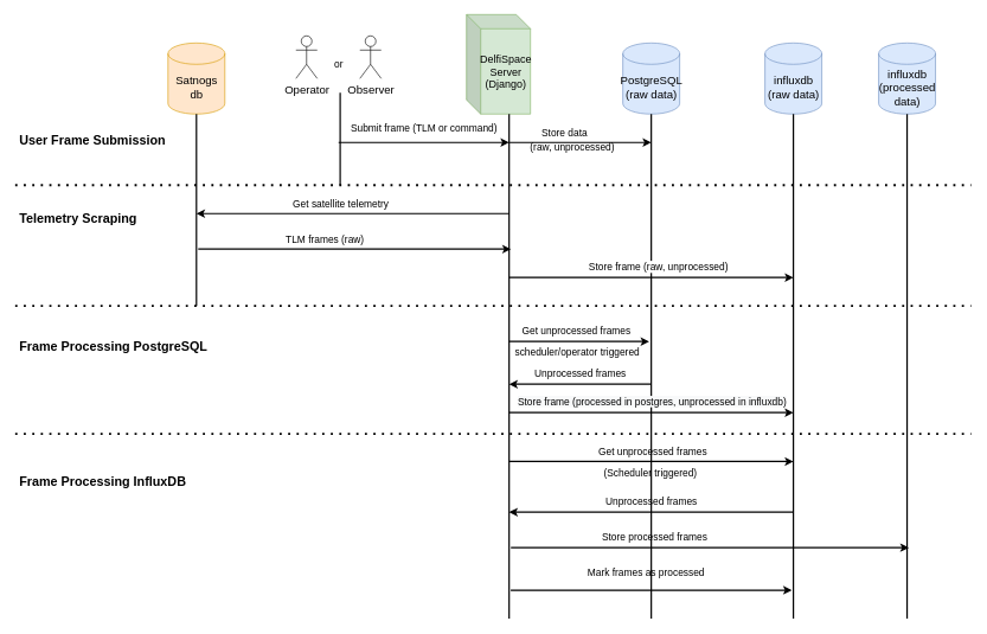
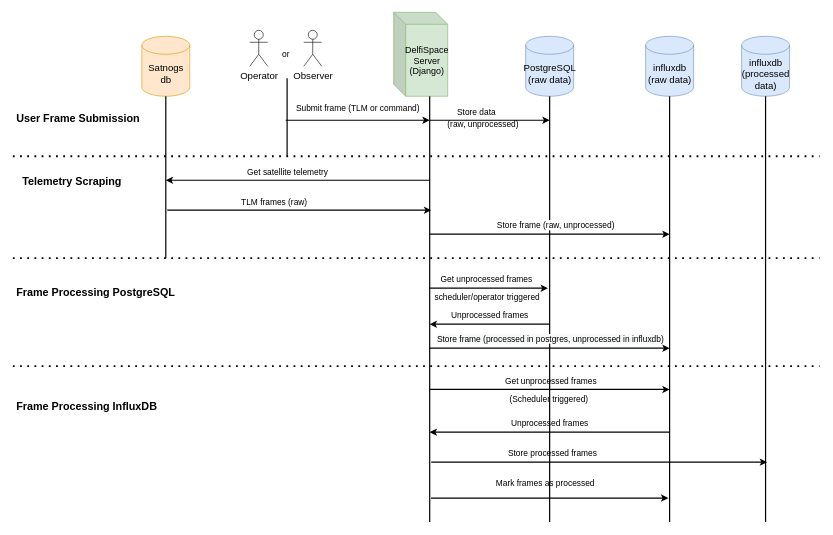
  <mxCell id="0" />
  <mxCell id="1" parent="0" />
  <mxCell id="2" value="&lt;font style=&quot;font-size: 16px;&quot;&gt;PostgreSQL&lt;br&gt;(raw data)&lt;/font&gt;" style="shape=cylinder3;whiteSpace=wrap;html=1;boundedLbl=1;backgroundOutline=1;size=15;fillColor=#dae8fc;strokeColor=#6c8ebf;" parent="1" vertex="1"><mxGeometry x="875.5" y="60" width="80" height="100" as="geometry" /></mxCell>
  <mxCell id="3" value="&lt;font style=&quot;font-size: 16px;&quot;&gt;Operator&lt;/font&gt;" style="shape=umlActor;verticalLabelPosition=bottom;verticalAlign=top;html=1;outlineConnect=0;" parent="1" vertex="1"><mxGeometry x="415.5" y="50" width="30" height="60" as="geometry" /></mxCell>
  <mxCell id="4" value="&lt;font style=&quot;font-size: 16px;&quot;&gt;Observer&lt;/font&gt;" style="shape=umlActor;verticalLabelPosition=bottom;verticalAlign=top;html=1;outlineConnect=0;" parent="1" vertex="1"><mxGeometry x="505.5" y="50" width="30" height="60" as="geometry" /></mxCell>
  <mxCell id="5" value="&lt;font style=&quot;font-size: 16px;&quot;&gt;Satnogs db&lt;/font&gt;" style="shape=cylinder3;whiteSpace=wrap;html=1;boundedLbl=1;backgroundOutline=1;size=15;fillColor=#ffe6cc;strokeColor=#d79b00;" parent="1" vertex="1"><mxGeometry x="235.5" y="60" width="80" height="100" as="geometry" /></mxCell>
  <mxCell id="6" value="&lt;font style=&quot;font-size: 15px;&quot;&gt;DelfiSpace Server (Django)&lt;/font&gt;" style="shape=cube;whiteSpace=wrap;html=1;boundedLbl=1;backgroundOutline=1;darkOpacity=0.05;darkOpacity2=0.1;fillColor=#d5e8d4;strokeColor=#82b366;" parent="1" vertex="1"><mxGeometry x="655.5" y="20" width="90" height="140" as="geometry" /></mxCell>
  <mxCell id="7" value="&lt;font style=&quot;font-size: 16px;&quot;&gt;influxdb&lt;br&gt;(processed data)&lt;/font&gt;" style="shape=cylinder3;whiteSpace=wrap;html=1;boundedLbl=1;backgroundOutline=1;size=15;fillColor=#dae8fc;strokeColor=#6c8ebf;" parent="1" vertex="1"><mxGeometry x="1235.5" y="60" width="80" height="100" as="geometry" /></mxCell>
  <mxCell id="8" value="" style="endArrow=none;html=1;rounded=0;strokeWidth=2;" parent="1" edge="1"><mxGeometry width="50" height="50" relative="1" as="geometry"><mxPoint x="915.5" y="870" as="sourcePoint" /><mxPoint x="915.5" y="160" as="targetPoint" /></mxGeometry></mxCell>
  <mxCell id="9" value="&lt;font style=&quot;font-size: 14px;&quot;&gt;or&lt;/font&gt;" style="text;html=1;strokeColor=none;fillColor=none;align=center;verticalAlign=middle;whiteSpace=wrap;rounded=0;" parent="1" vertex="1"><mxGeometry x="445.5" y="75" width="60" height="30" as="geometry" /></mxCell>
  <mxCell id="10" value="" style="endArrow=none;html=1;rounded=0;strokeWidth=2;" parent="1" edge="1"><mxGeometry width="50" height="50" relative="1" as="geometry"><mxPoint x="715.5" y="870" as="sourcePoint" /><mxPoint x="715.5" y="160" as="targetPoint" /><Array as="points"><mxPoint x="715.5" y="320" /></Array></mxGeometry></mxCell>
  <mxCell id="11" value="" style="endArrow=classic;html=1;rounded=0;strokeWidth=2;" parent="1" edge="1"><mxGeometry width="50" height="50" relative="1" as="geometry"><mxPoint x="475.5" y="200" as="sourcePoint" /><mxPoint x="715.5" y="200" as="targetPoint" /></mxGeometry></mxCell>
  <mxCell id="12" value="Submit frame (TLM or command)" style="text;html=1;strokeColor=none;fillColor=none;align=center;verticalAlign=middle;whiteSpace=wrap;rounded=0;strokeWidth=1;fontSize=14;" parent="1" vertex="1"><mxGeometry x="485.5" y="170" width="220" height="20" as="geometry" /></mxCell>
  <mxCell id="13" value="" style="endArrow=none;html=1;rounded=0;strokeWidth=2;" parent="1" edge="1"><mxGeometry width="50" height="50" relative="1" as="geometry"><mxPoint x="477.76" y="260" as="sourcePoint" /><mxPoint x="477.76" y="130" as="targetPoint" /></mxGeometry></mxCell>
  <mxCell id="14" value="" style="endArrow=classic;html=1;rounded=0;strokeWidth=2;" parent="1" edge="1"><mxGeometry width="50" height="50" relative="1" as="geometry"><mxPoint x="715.5" y="200" as="sourcePoint" /><mxPoint x="915.5" y="200" as="targetPoint" /></mxGeometry></mxCell>
  <mxCell id="15" value="Store data" style="text;strokeColor=none;fillColor=none;align=left;verticalAlign=middle;spacingLeft=4;spacingRight=4;overflow=hidden;points=[[0,0.5],[1,0.5]];portConstraint=eastwest;rotatable=0;strokeWidth=1;fontSize=14;" parent="1" vertex="1"><mxGeometry x="755.5" y="170" width="100" height="30" as="geometry" /></mxCell>
  <mxCell id="16" value="" style="endArrow=classic;html=1;rounded=0;entryX=0.973;entryY=-0.001;entryDx=0;entryDy=0;entryPerimeter=0;strokeWidth=2;" parent="1" target="21" edge="1"><mxGeometry width="50" height="50" relative="1" as="geometry"><mxPoint x="715.5" y="480" as="sourcePoint" /><mxPoint x="923" y="480" as="targetPoint" /></mxGeometry></mxCell>
  <mxCell id="17" value="Get unprocessed frames" style="text;strokeColor=none;fillColor=none;align=left;verticalAlign=middle;spacingLeft=4;spacingRight=4;overflow=hidden;points=[[0,0.5],[1,0.5]];portConstraint=eastwest;rotatable=0;strokeWidth=1;fontSize=14;" parent="1" vertex="1"><mxGeometry x="728" y="450" width="190" height="30" as="geometry" /></mxCell>
  <mxCell id="18" value="" style="endArrow=classic;html=1;rounded=0;strokeWidth=2;" parent="1" edge="1"><mxGeometry width="50" height="50" relative="1" as="geometry"><mxPoint x="915.5" y="540" as="sourcePoint" /><mxPoint x="715.5" y="540" as="targetPoint" /></mxGeometry></mxCell>
  <mxCell id="19" value="Unprocessed frames" style="text;strokeColor=none;fillColor=none;align=left;verticalAlign=middle;spacingLeft=4;spacingRight=4;overflow=hidden;points=[[0,0.5],[1,0.5]];portConstraint=eastwest;rotatable=0;strokeWidth=1;fontSize=14;" parent="1" vertex="1"><mxGeometry x="745.5" y="510" width="140" height="30" as="geometry" /></mxCell>
  <mxCell id="20" value="&lt;font style=&quot;font-size: 16px;&quot;&gt;influxdb&lt;br&gt;(raw data)&lt;/font&gt;" style="shape=cylinder3;whiteSpace=wrap;html=1;boundedLbl=1;backgroundOutline=1;size=15;fillColor=#dae8fc;strokeColor=#6c8ebf;" parent="1" vertex="1"><mxGeometry x="1075.5" y="60" width="80" height="100" as="geometry" /></mxCell>
  <mxCell id="21" value="scheduler/operator triggered" style="text;strokeColor=none;fillColor=none;align=left;verticalAlign=middle;spacingLeft=4;spacingRight=4;overflow=hidden;points=[[0,0.5],[1,0.5]];portConstraint=eastwest;rotatable=0;strokeWidth=1;fontSize=14;" parent="1" vertex="1"><mxGeometry x="718" y="480" width="200" height="30" as="geometry" /></mxCell>
  <mxCell id="22" value="" style="endArrow=classic;html=1;rounded=0;strokeWidth=2;" parent="1" edge="1"><mxGeometry width="50" height="50" relative="1" as="geometry"><mxPoint x="715.5" y="580" as="sourcePoint" /><mxPoint x="1115.5" y="580" as="targetPoint" /></mxGeometry></mxCell>
  <mxCell id="23" value="&lt;span style=&quot;color: rgb(0, 0, 0); font-family: Helvetica; font-size: 14px; font-style: normal; font-variant-ligatures: normal; font-variant-caps: normal; font-weight: 400; letter-spacing: normal; orphans: 2; text-align: left; text-indent: 0px; text-transform: none; widows: 2; word-spacing: 0px; -webkit-text-stroke-width: 0px; background-color: rgb(248, 249, 250); text-decoration-thickness: initial; text-decoration-style: initial; text-decoration-color: initial; float: none; display: inline !important;&quot;&gt;Store frame (processed in postgres, unprocessed in influxdb)&lt;/span&gt;" style="text;whiteSpace=wrap;html=1;strokeWidth=1;fontSize=14;" parent="1" vertex="1"><mxGeometry x="725.5" y="550" width="395" height="40" as="geometry" /></mxCell>
  <mxCell id="24" value="" style="endArrow=classic;html=1;rounded=0;strokeWidth=2;" parent="1" edge="1"><mxGeometry width="50" height="50" relative="1" as="geometry"><mxPoint x="1115.5" y="720" as="sourcePoint" /><mxPoint x="715.5" y="720" as="targetPoint" /></mxGeometry></mxCell>
  <mxCell id="25" value="" style="endArrow=classic;html=1;rounded=0;strokeWidth=2;" parent="1" edge="1"><mxGeometry width="50" height="50" relative="1" as="geometry"><mxPoint x="715.5" y="648.82" as="sourcePoint" /><mxPoint x="1115.5" y="648.82" as="targetPoint" /></mxGeometry></mxCell>
  <mxCell id="26" value="Get unprocessed frames" style="text;strokeColor=none;fillColor=none;align=left;verticalAlign=middle;spacingLeft=4;spacingRight=4;overflow=hidden;points=[[0,0.5],[1,0.5]];portConstraint=eastwest;rotatable=0;strokeWidth=1;fontSize=14;" parent="1" vertex="1"><mxGeometry x="835.5" y="618.82" width="190" height="30" as="geometry" /></mxCell>
  <mxCell id="27" value="Unprocessed frames" style="text;strokeColor=none;fillColor=none;align=left;verticalAlign=middle;spacingLeft=4;spacingRight=4;overflow=hidden;points=[[0,0.5],[1,0.5]];portConstraint=eastwest;rotatable=0;strokeWidth=1;fontSize=14;" parent="1" vertex="1"><mxGeometry x="845.5" y="690" width="190" height="30" as="geometry" /></mxCell>
  <mxCell id="28" value="" style="endArrow=classic;html=1;rounded=0;strokeWidth=2;" parent="1" edge="1"><mxGeometry width="50" height="50" relative="1" as="geometry"><mxPoint x="718" y="770" as="sourcePoint" /><mxPoint x="1278" y="770" as="targetPoint" /></mxGeometry></mxCell>
  <mxCell id="29" value="Store processed frames" style="text;strokeColor=none;fillColor=none;align=left;verticalAlign=middle;spacingLeft=4;spacingRight=4;overflow=hidden;points=[[0,0.5],[1,0.5]];portConstraint=eastwest;rotatable=0;strokeWidth=1;fontSize=14;" parent="1" vertex="1"><mxGeometry x="840.5" y="740" width="200" height="30" as="geometry" /></mxCell>
  <mxCell id="30" value="" style="endArrow=none;html=1;rounded=0;entryX=0.5;entryY=1;entryDx=0;entryDy=0;entryPerimeter=0;strokeWidth=2;" parent="1" target="7" edge="1"><mxGeometry width="50" height="50" relative="1" as="geometry"><mxPoint x="1275.5" y="870" as="sourcePoint" /><mxPoint x="1295.5" y="410" as="targetPoint" /></mxGeometry></mxCell>
  <mxCell id="31" value="" style="endArrow=none;dashed=1;html=1;dashPattern=1 3;strokeWidth=3;rounded=0;" parent="1" edge="1"><mxGeometry width="50" height="50" relative="1" as="geometry"><mxPoint x="20.5" y="430" as="sourcePoint" /><mxPoint x="1365.5" y="430" as="targetPoint" /></mxGeometry></mxCell>
  <mxCell id="32" value="" style="endArrow=none;dashed=1;html=1;dashPattern=1 3;strokeWidth=3;rounded=0;" parent="1" edge="1"><mxGeometry width="50" height="50" relative="1" as="geometry"><mxPoint x="20.5" y="610" as="sourcePoint" /><mxPoint x="1365.5" y="610" as="targetPoint" /></mxGeometry></mxCell>
  <mxCell id="33" value="User Frame Submission" style="text;strokeColor=none;fillColor=none;align=left;verticalAlign=middle;spacingLeft=4;spacingRight=4;overflow=hidden;points=[[0,0.5],[1,0.5]];portConstraint=eastwest;rotatable=0;strokeWidth=1;fontSize=18;fontStyle=1" parent="1" vertex="1"><mxGeometry x="20.5" y="180" width="215" height="30" as="geometry" /></mxCell>
  <mxCell id="34" value="Frame Processing PostgreSQL" style="text;strokeColor=none;fillColor=none;align=left;verticalAlign=middle;spacingLeft=4;spacingRight=4;overflow=hidden;points=[[0,0.5],[1,0.5]];portConstraint=eastwest;rotatable=0;strokeWidth=1;fontSize=18;fontStyle=1" parent="1" vertex="1"><mxGeometry x="20.5" y="470" width="287.5" height="30" as="geometry" /></mxCell>
  <mxCell id="35" value="Frame Processing InfluxDB" style="text;strokeColor=none;fillColor=none;align=left;verticalAlign=middle;spacingLeft=4;spacingRight=4;overflow=hidden;points=[[0,0.5],[1,0.5]];portConstraint=eastwest;rotatable=0;strokeWidth=1;fontSize=18;fontStyle=1" parent="1" vertex="1"><mxGeometry x="20.5" y="660" width="375" height="30" as="geometry" /></mxCell>
  <mxCell id="36" value="(Scheduler triggered)" style="text;strokeColor=none;fillColor=none;align=left;verticalAlign=middle;spacingLeft=4;spacingRight=4;overflow=hidden;points=[[0,0.5],[1,0.5]];portConstraint=eastwest;rotatable=0;strokeWidth=1;fontSize=14;" parent="1" vertex="1"><mxGeometry x="843" y="648.82" width="200" height="30" as="geometry" /></mxCell>
  <mxCell id="37" value="" style="endArrow=none;html=1;rounded=0;entryX=0.5;entryY=1;entryDx=0;entryDy=0;entryPerimeter=0;strokeWidth=2;" parent="1" target="5" edge="1"><mxGeometry width="50" height="50" relative="1" as="geometry"><mxPoint x="275.5" y="430" as="sourcePoint" /><mxPoint x="305.5" y="200" as="targetPoint" /></mxGeometry></mxCell>
  <mxCell id="38" value="" style="endArrow=classic;html=1;rounded=0;strokeWidth=2;" parent="1" edge="1"><mxGeometry width="50" height="50" relative="1" as="geometry"><mxPoint x="715.5" y="300" as="sourcePoint" /><mxPoint x="275.5" y="300" as="targetPoint" /></mxGeometry></mxCell>
  <mxCell id="39" value="" style="endArrow=none;dashed=1;html=1;dashPattern=1 3;strokeWidth=3;rounded=0;" parent="1" edge="1"><mxGeometry width="50" height="50" relative="1" as="geometry"><mxPoint x="20.5" y="260" as="sourcePoint" /><mxPoint x="1365.5" y="260" as="targetPoint" /></mxGeometry></mxCell>
  <mxCell id="40" value="Get satellite telemetry" style="text;strokeColor=none;fillColor=none;align=left;verticalAlign=middle;spacingLeft=4;spacingRight=4;overflow=hidden;points=[[0,0.5],[1,0.5]];portConstraint=eastwest;rotatable=0;strokeWidth=1;fontSize=14;" parent="1" vertex="1"><mxGeometry x="405.5" y="270" width="170" height="30" as="geometry" /></mxCell>
  <mxCell id="41" value="" style="endArrow=classic;html=1;rounded=0;strokeWidth=2;" parent="1" edge="1"><mxGeometry width="50" height="50" relative="1" as="geometry"><mxPoint x="278" y="350" as="sourcePoint" /><mxPoint x="718" y="350" as="targetPoint" /></mxGeometry></mxCell>
  <mxCell id="42" value="TLM frames (raw)" style="text;strokeColor=none;fillColor=none;align=left;verticalAlign=middle;spacingLeft=4;spacingRight=4;overflow=hidden;points=[[0,0.5],[1,0.5]];portConstraint=eastwest;rotatable=0;strokeWidth=1;fontSize=14;" parent="1" vertex="1"><mxGeometry x="395.5" y="320" width="165" height="30" as="geometry" /></mxCell>
  <mxCell id="43" value="" style="endArrow=classic;html=1;rounded=0;strokeWidth=2;" parent="1" edge="1"><mxGeometry width="50" height="50" relative="1" as="geometry"><mxPoint x="715.5" y="390" as="sourcePoint" /><mxPoint x="1115.5" y="390" as="targetPoint" /></mxGeometry></mxCell>
  <mxCell id="44" value="&lt;span style=&quot;color: rgb(0, 0, 0); font-family: Helvetica; font-size: 14px; font-style: normal; font-variant-ligatures: normal; font-variant-caps: normal; font-weight: 400; letter-spacing: normal; orphans: 2; text-align: left; text-indent: 0px; text-transform: none; widows: 2; word-spacing: 0px; -webkit-text-stroke-width: 0px; text-decoration-thickness: initial; text-decoration-style: initial; text-decoration-color: initial; float: none; display: inline !important;&quot;&gt;Store frame (raw, unprocessed)&lt;/span&gt;" style="text;whiteSpace=wrap;html=1;strokeWidth=1;fontSize=14;labelBackgroundColor=default;" parent="1" vertex="1"><mxGeometry x="825.5" y="360" width="370" height="40" as="geometry" /></mxCell>
- <mxCell id="45" value="Telemetry Scraping" style="text;strokeColor=none;fillColor=none;align=left;verticalAlign=middle;spacingLeft=4;spacingRight=4;overflow=hidden;points=[[0,0.5],[1,0.5]];portConstraint=eastwest;rotatable=0;strokeWidth=1;fontSize=18;fontStyle=1" parent="1" vertex="1"><mxGeometry x="20.5" y="290" width="205" height="30" as="geometry" /></mxCell>
+ <mxCell id="45" value="Telemetry Scraping" style="text;strokeColor=none;fillColor=none;align=left;verticalAlign=middle;spacingLeft=4;spacingRight=4;overflow=hidden;points=[[0,0.5],[1,0.5]];portConstraint=eastwest;rotatable=0;strokeWidth=1;fontSize=18;fontStyle=1" parent="1" vertex="1"><mxGeometry x="30.5" y="285" width="205" height="30" as="geometry" /></mxCell>
  <mxCell id="46" value=" (raw, unprocessed)" style="text;strokeColor=none;fillColor=none;align=left;verticalAlign=middle;spacingLeft=4;spacingRight=4;overflow=hidden;points=[[0,0.5],[1,0.5]];portConstraint=eastwest;rotatable=0;fontSize=14;" parent="1" vertex="1"><mxGeometry x="735.5" y="190" width="140" height="30" as="geometry" /></mxCell>
  <mxCell id="47" value="" style="endArrow=none;html=1;rounded=0;entryX=0.5;entryY=1;entryDx=0;entryDy=0;entryPerimeter=0;strokeWidth=2;" parent="1" target="20" edge="1"><mxGeometry width="50" height="50" relative="1" as="geometry"><mxPoint x="1115.5" y="870" as="sourcePoint" /><mxPoint x="1114.5" y="170" as="targetPoint" /></mxGeometry></mxCell>
  <mxCell id="48" value="" style="endArrow=classic;html=1;rounded=0;fontSize=14;strokeWidth=2;" parent="1" edge="1"><mxGeometry width="50" height="50" relative="1" as="geometry"><mxPoint x="717.75" y="830" as="sourcePoint" /><mxPoint x="1113.25" y="830" as="targetPoint" /></mxGeometry></mxCell>
  <mxCell id="49" value="Mark frames as processed" style="text;strokeColor=none;fillColor=none;align=left;verticalAlign=middle;spacingLeft=4;spacingRight=4;overflow=hidden;points=[[0,0.5],[1,0.5]];portConstraint=eastwest;rotatable=0;strokeWidth=1;fontSize=14;" parent="1" vertex="1"><mxGeometry x="820.25" y="790" width="205" height="30" as="geometry" /></mxCell>
